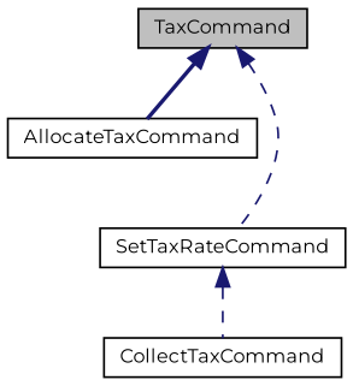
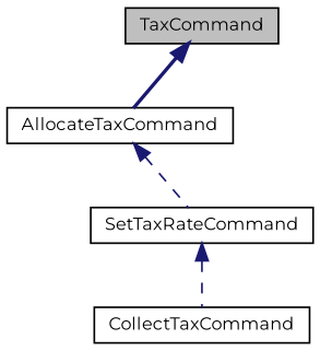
  digraph {
    fontname=Montserrat
    node [color=black fillcolor=white fontname=Montserrat fontsize=10 shape=record style=filled]
    edge [color=midnightblue dir=back fontname=Montserrat fontsize=10 labelfontname=Helvetica labelfontsize=10 style=dashed]
    n1 [fillcolor=grey75 fontcolor=black height=0.2 label=TaxCommand width=0.4]
    n2 [height=0.2 label=AllocateTaxCommand width=0.4]
    n3 [height=0.2 label=SetTaxRateCommand width=0.4]
    n4 [height=0.2 label=CollectTaxCommand width=0.4]
    n1 -> n2 [style=bold]
-   n1 -> n3
+   n2 -> n3
    n3 -> n4
  }
